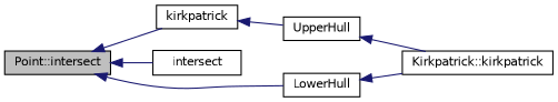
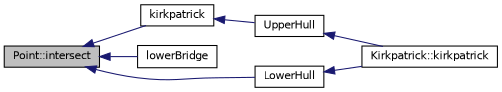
  digraph {
    rankdir=LR
    node [color=black fillcolor=white fontname=Helvetica fontsize=10 shape=record style=filled]
    edge [color=midnightblue dir=back fontname=Helvetica fontsize=10 labelfontname=Helvetica labelfontsize=10 style=solid]
    n1 [fillcolor=grey75 fontcolor=black height=0.2 label="Point::intersect" width=0.4]
    n2 [height=0.2 label=kirkpatrick width=0.4]
-   n3 [height=0.2 label=intersect width=0.4]
+   n3 [height=0.2 label=lowerBridge width=0.4]
    n4 [height=0.2 label=LowerHull width=0.4]
    n5 [height=0.2 label=UpperHull width=0.4]
    n6 [height=0.2 label="Kirkpatrick::kirkpatrick" width=0.4]
    n1 -> n2
    n1 -> n3
    n1 -> n4
    n2 -> n5
    n4 -> n6
    n5 -> n6
  }
